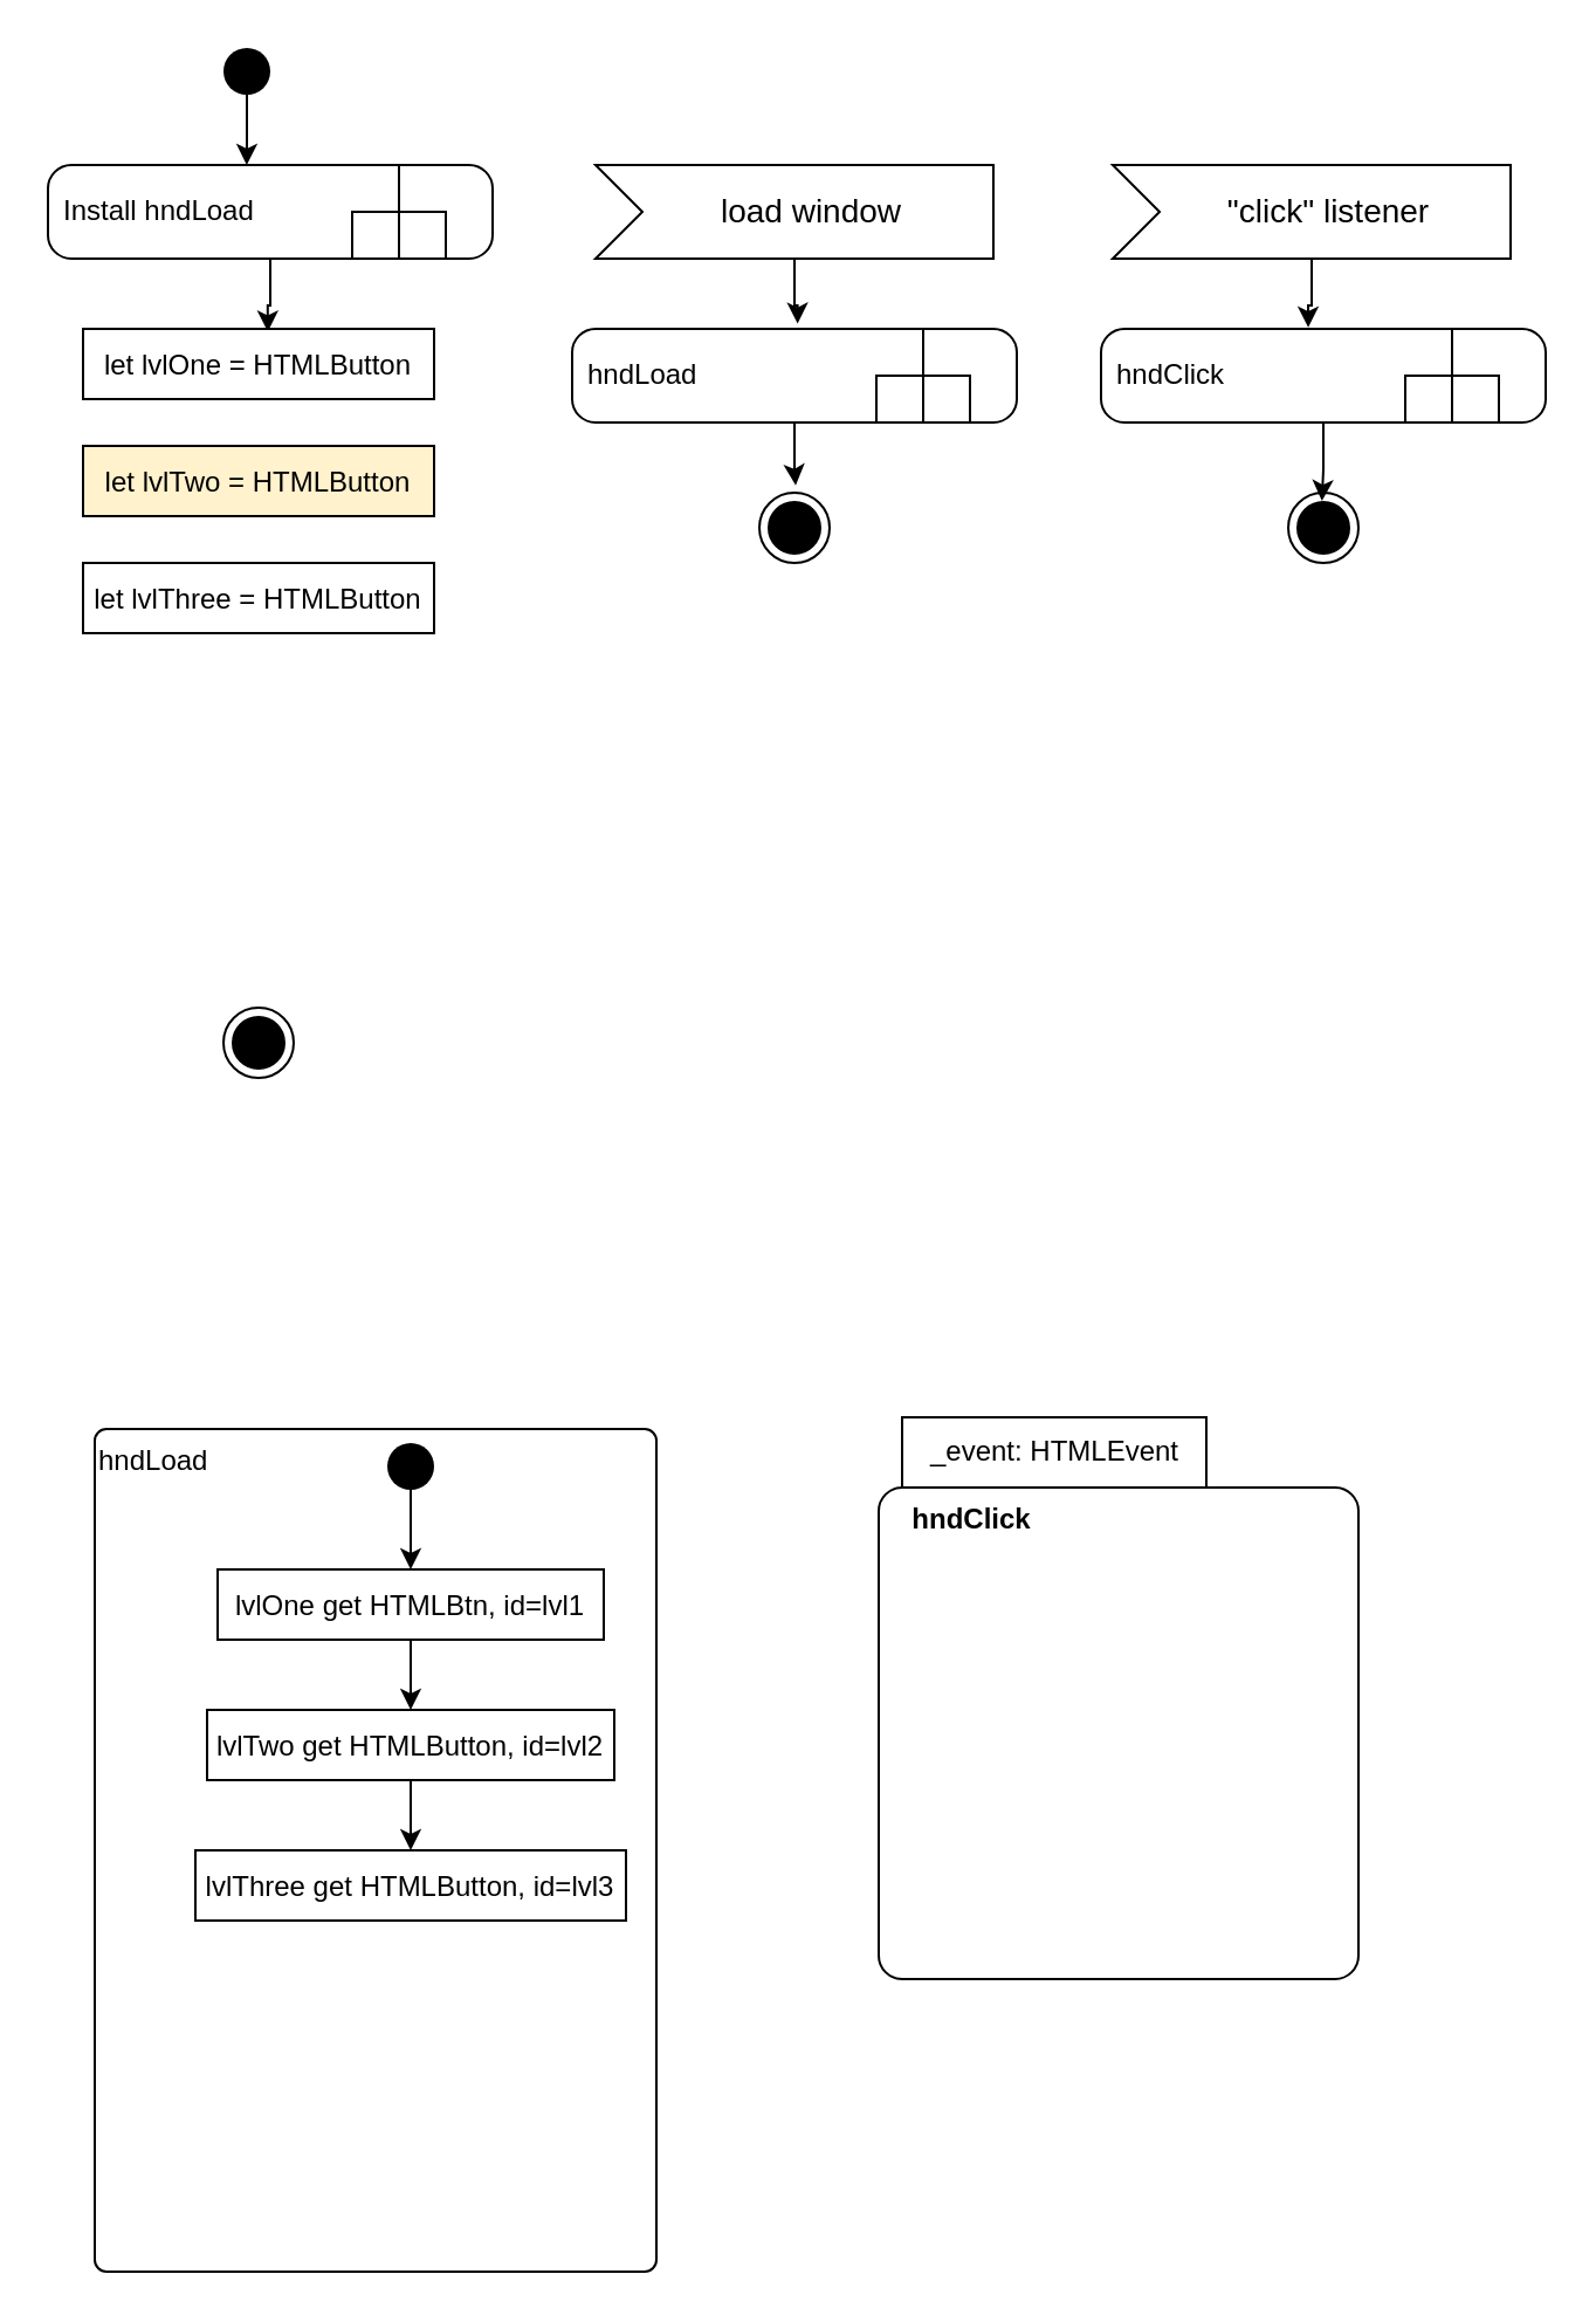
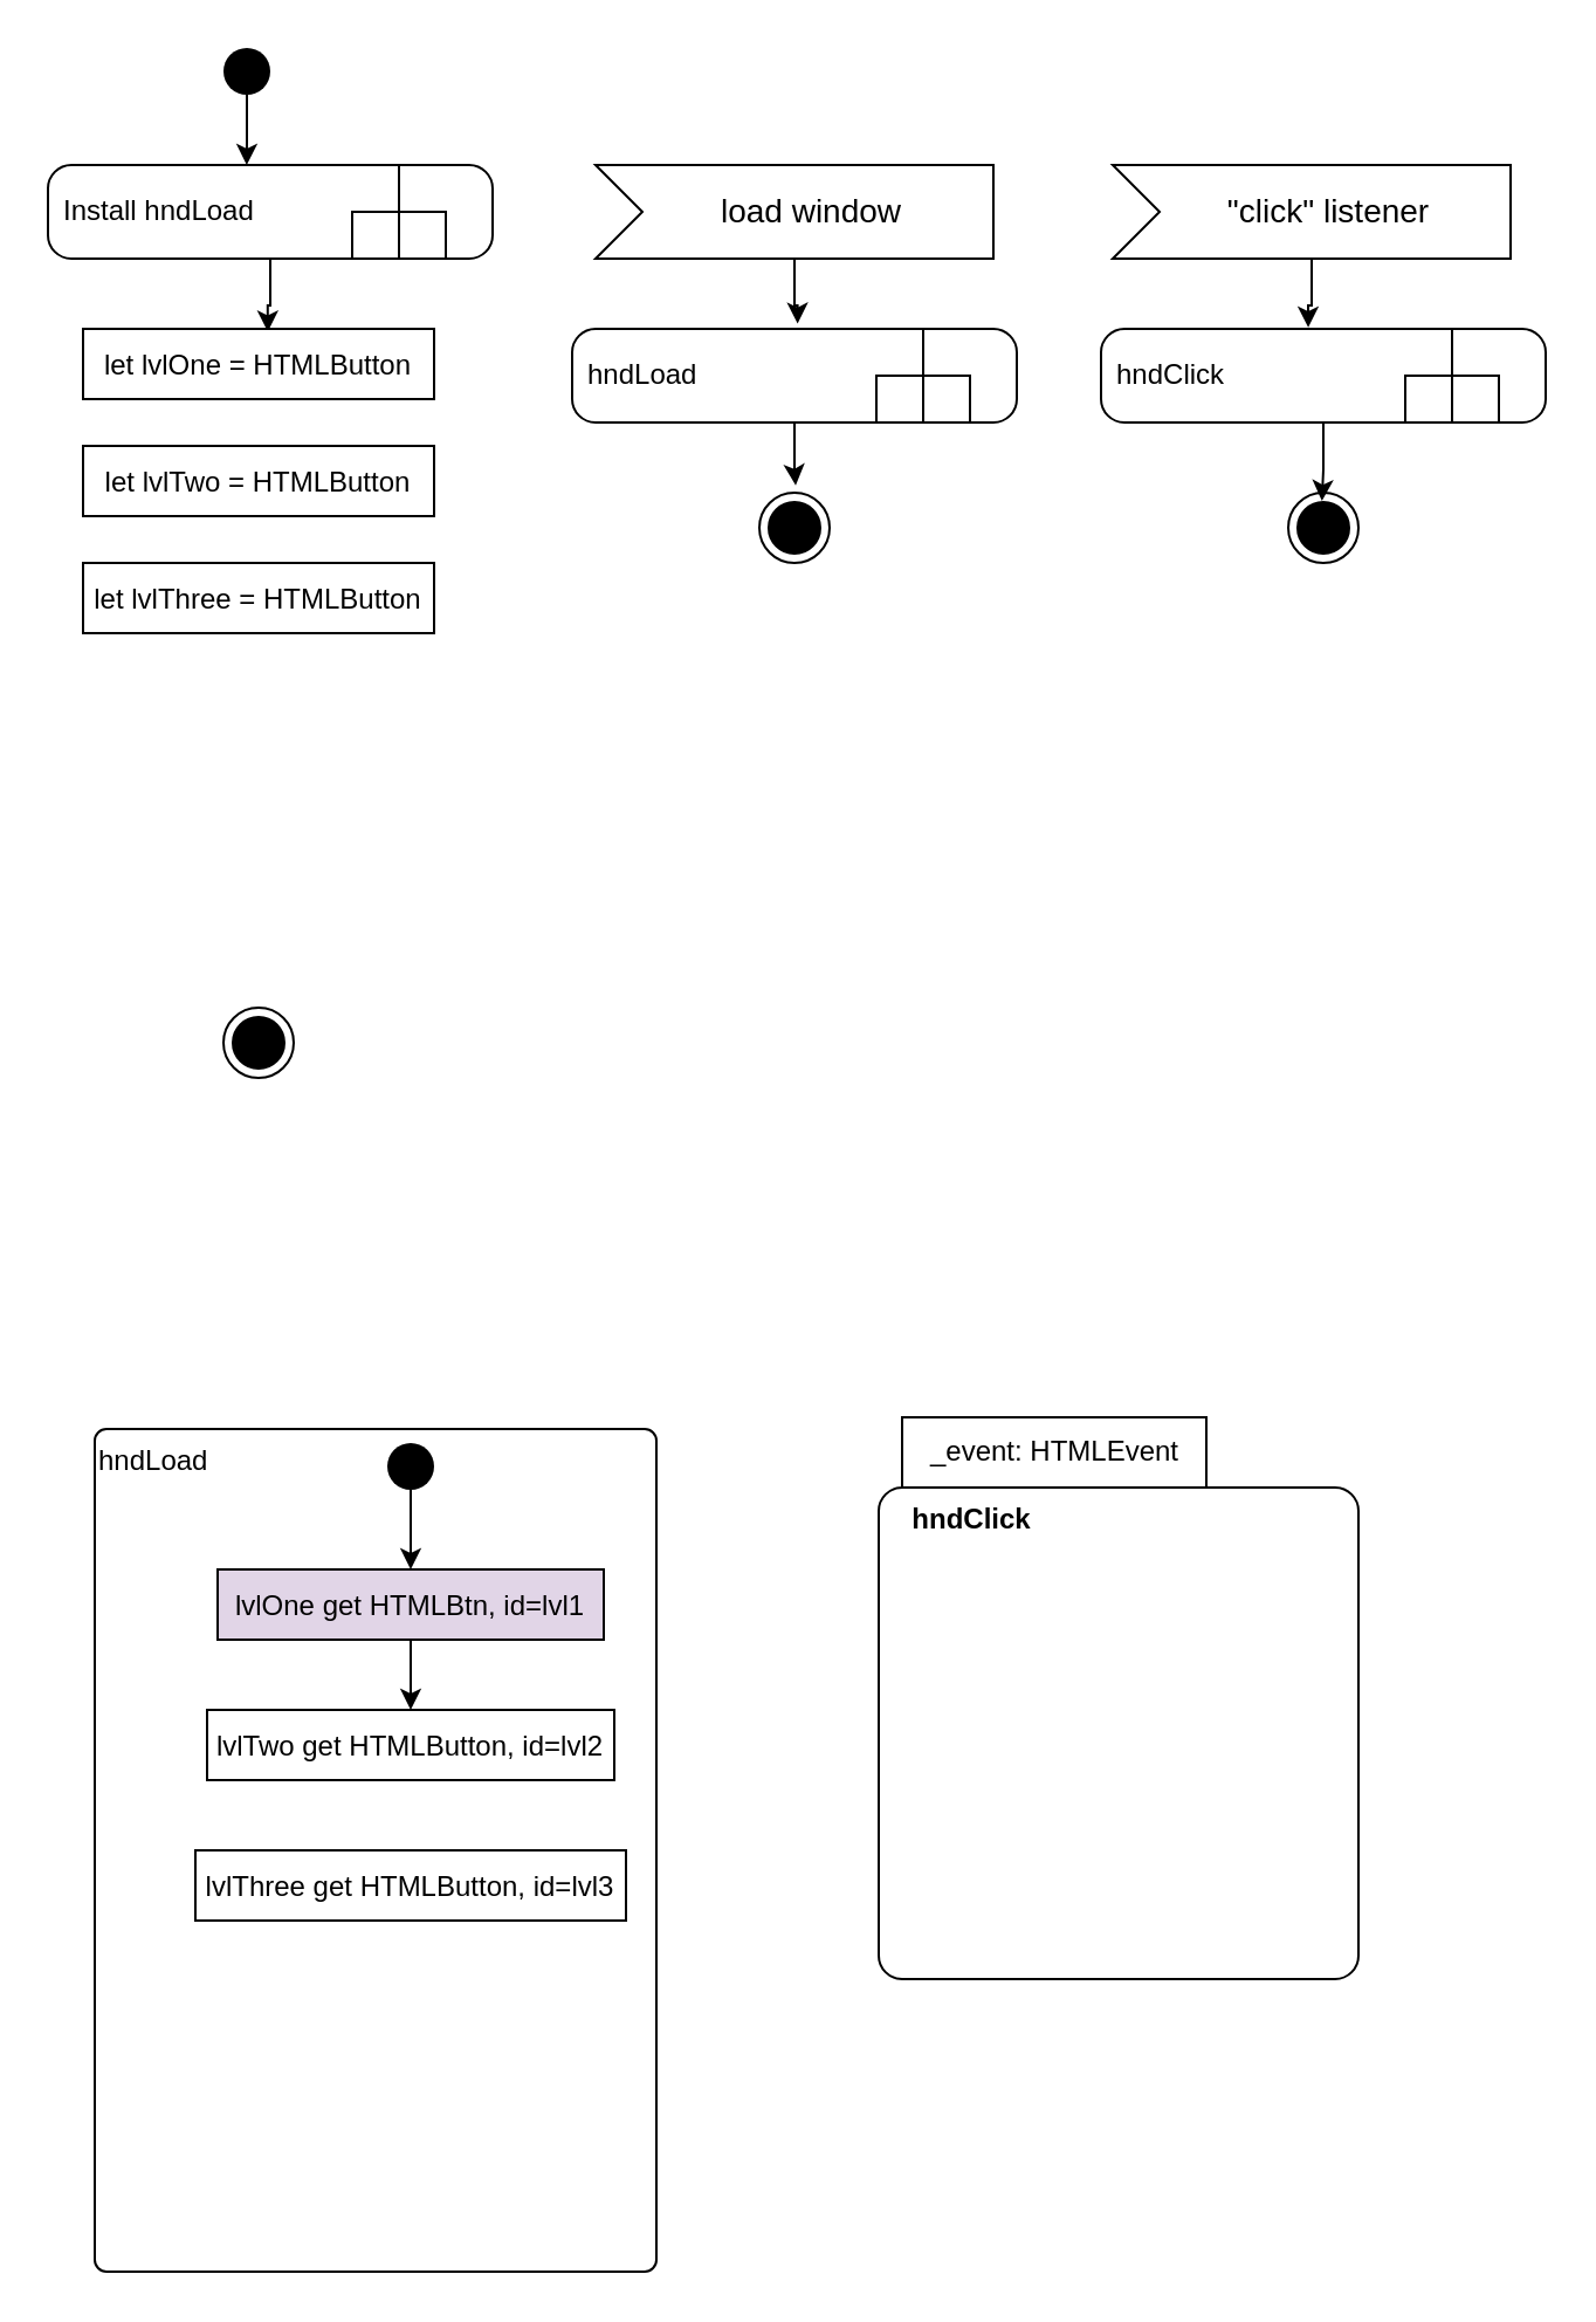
  <mxCell id="0" />
  <mxCell id="1" parent="0" />
  <mxCell id="2" style="edgeStyle=orthogonalEdgeStyle;rounded=0;orthogonalLoop=1;jettySize=auto;html=1;entryX=0.447;entryY=0;entryDx=0;entryDy=0;entryPerimeter=0;" parent="1" source="3" target="5" edge="1"><mxGeometry relative="1" as="geometry"><mxPoint x="105" y="60" as="targetPoint" /></mxGeometry></mxCell>
  <mxCell id="3" value="" style="ellipse;fillColor=#000000;strokeColor=none;" parent="1" vertex="1"><mxGeometry x="95" y="20" width="20" height="20" as="geometry" /></mxCell>
  <mxCell id="4" style="edgeStyle=orthogonalEdgeStyle;rounded=0;orthogonalLoop=1;jettySize=auto;html=1;entryX=0.526;entryY=0.04;entryDx=0;entryDy=0;entryPerimeter=0;" parent="1" source="5" target="27" edge="1"><mxGeometry relative="1" as="geometry" /></mxCell>
  <mxCell id="5" value="Install hndLoad" style="shape=mxgraph.uml25.behaviorAction;html=1;rounded=1;absoluteArcSize=1;arcSize=10;align=left;spacingLeft=5;" parent="1" vertex="1"><mxGeometry x="20" y="70" width="190" height="40" as="geometry" /></mxCell>
  <mxCell id="6" value="" style="ellipse;html=1;shape=endState;fillColor=#000000;strokeColor=#000000;" parent="1" vertex="1"><mxGeometry x="95" y="430" width="30" height="30" as="geometry" /></mxCell>
  <mxCell id="7" style="edgeStyle=orthogonalEdgeStyle;rounded=0;orthogonalLoop=1;jettySize=auto;html=1;entryX=0.466;entryY=-0.014;entryDx=0;entryDy=0;entryPerimeter=0;" parent="1" source="8" target="10" edge="1"><mxGeometry relative="1" as="geometry" /></mxCell>
  <mxCell id="8" value="&quot;click&quot; listener" style="html=1;shape=mxgraph.infographic.ribbonSimple;notch1=20;notch2=0;align=center;verticalAlign=middle;fontSize=14;fontStyle=0;fillColor=#FFFFFF;flipH=0;spacingRight=0;spacingLeft=14;" parent="1" vertex="1"><mxGeometry x="475" y="70" width="170" height="40" as="geometry" /></mxCell>
  <mxCell id="9" style="edgeStyle=orthogonalEdgeStyle;rounded=0;orthogonalLoop=1;jettySize=auto;html=1;entryX=0.48;entryY=0.117;entryDx=0;entryDy=0;entryPerimeter=0;" parent="1" source="10" target="11" edge="1"><mxGeometry relative="1" as="geometry" /></mxCell>
  <mxCell id="10" value="hndClick" style="shape=mxgraph.uml25.behaviorAction;html=1;rounded=1;absoluteArcSize=1;arcSize=10;align=left;spacingLeft=5;" parent="1" vertex="1"><mxGeometry x="470" y="140" width="190" height="40" as="geometry" /></mxCell>
  <mxCell id="11" value="" style="ellipse;html=1;shape=endState;fillColor=#000000;strokeColor=#000000;" parent="1" vertex="1"><mxGeometry x="550" y="210" width="30" height="30" as="geometry" /></mxCell>
  <mxCell id="12" value="_event: HTMLEvent" style="shape=folder;align=center;verticalAlign=middle;fontStyle=0;tabWidth=140;tabHeight=30;tabPosition=left;html=1;boundedLbl=1;labelInHeader=1;rounded=1;absoluteArcSize=1;arcSize=10;" parent="1" vertex="1"><mxGeometry x="375" y="605" width="205" height="240" as="geometry" /></mxCell>
  <mxCell id="13" value="hndClick" style="text;align=center;fontStyle=1;verticalAlign=middle;spacingLeft=3;spacingRight=3;strokeColor=none;rotatable=0;points=[[0,0.5],[1,0.5]];portConstraint=eastwest;" parent="1" vertex="1"><mxGeometry x="375" y="635" width="80" height="26" as="geometry" /></mxCell>
  <mxCell id="14" value="hndLoad" style="html=1;align=left;verticalAlign=top;rounded=1;absoluteArcSize=1;arcSize=10;dashed=0;" parent="1" vertex="1"><mxGeometry x="40" y="610" width="240" height="360" as="geometry" /></mxCell>
  <mxCell id="15" style="edgeStyle=orthogonalEdgeStyle;rounded=0;orthogonalLoop=1;jettySize=auto;html=1;entryX=0.5;entryY=0;entryDx=0;entryDy=0;" parent="1" source="16" target="23" edge="1"><mxGeometry relative="1" as="geometry" /></mxCell>
  <mxCell id="16" value="" style="ellipse;fillColor=#000000;strokeColor=none;" parent="1" vertex="1"><mxGeometry x="165" y="616" width="20" height="20" as="geometry" /></mxCell>
  <mxCell id="17" style="edgeStyle=orthogonalEdgeStyle;rounded=0;orthogonalLoop=1;jettySize=auto;html=1;entryX=0.507;entryY=-0.055;entryDx=0;entryDy=0;entryPerimeter=0;" parent="1" source="18" target="20" edge="1"><mxGeometry relative="1" as="geometry" /></mxCell>
  <mxCell id="18" value="load window" style="html=1;shape=mxgraph.infographic.ribbonSimple;notch1=20;notch2=0;align=center;verticalAlign=middle;fontSize=14;fontStyle=0;fillColor=#FFFFFF;flipH=0;spacingRight=0;spacingLeft=14;" parent="1" vertex="1"><mxGeometry x="254" y="70" width="170" height="40" as="geometry" /></mxCell>
  <mxCell id="19" style="edgeStyle=orthogonalEdgeStyle;rounded=0;orthogonalLoop=1;jettySize=auto;html=1;entryX=0.517;entryY=-0.106;entryDx=0;entryDy=0;entryPerimeter=0;" parent="1" source="20" target="21" edge="1"><mxGeometry relative="1" as="geometry" /></mxCell>
  <mxCell id="20" value="hndLoad" style="shape=mxgraph.uml25.behaviorAction;html=1;rounded=1;absoluteArcSize=1;arcSize=10;align=left;spacingLeft=5;" parent="1" vertex="1"><mxGeometry x="244" y="140" width="190" height="40" as="geometry" /></mxCell>
  <mxCell id="21" value="" style="ellipse;html=1;shape=endState;fillColor=#000000;strokeColor=#000000;" parent="1" vertex="1"><mxGeometry x="324" y="210" width="30" height="30" as="geometry" /></mxCell>
  <mxCell id="22" style="edgeStyle=orthogonalEdgeStyle;rounded=0;orthogonalLoop=1;jettySize=auto;html=1;entryX=0.5;entryY=0;entryDx=0;entryDy=0;" parent="1" source="23" target="25" edge="1"><mxGeometry relative="1" as="geometry" /></mxCell>
- <mxCell id="23" value="lvlOne get HTMLBtn, id=lvl1" style="fontStyle=0;" parent="1" vertex="1"><mxGeometry x="92.5" y="670" width="165" height="30" as="geometry" /></mxCell>
- <mxCell id="24" style="edgeStyle=orthogonalEdgeStyle;rounded=0;orthogonalLoop=1;jettySize=auto;html=1;entryX=0.5;entryY=0;entryDx=0;entryDy=0;" parent="1" source="25" target="26" edge="1"><mxGeometry relative="1" as="geometry" /></mxCell>
+ <mxCell id="23" value="lvlOne get HTMLBtn, id=lvl1" style="fontStyle=0;fillColor=#e1d5e7;" parent="1" vertex="1"><mxGeometry x="92.5" y="670" width="165" height="30" as="geometry" /></mxCell>
  <mxCell id="25" value="lvlTwo get HTMLButton, id=lvl2" style="fontStyle=0;" parent="1" vertex="1"><mxGeometry x="88" y="730" width="174" height="30" as="geometry" /></mxCell>
  <mxCell id="26" value="lvlThree get HTMLButton, id=lvl3" style="fontStyle=0;" parent="1" vertex="1"><mxGeometry x="83" y="790" width="184" height="30" as="geometry" /></mxCell>
  <mxCell id="27" value="let lvlOne = HTMLButton" style="fontStyle=0;" parent="1" vertex="1"><mxGeometry x="35" y="140" width="150" height="30" as="geometry" /></mxCell>
- <mxCell id="28" value="let lvlTwo = HTMLButton" style="fontStyle=0;fillColor=#fff2cc;" parent="1" vertex="1"><mxGeometry x="35" y="190" width="150" height="30" as="geometry" /></mxCell>
+ <mxCell id="28" value="let lvlTwo = HTMLButton" style="fontStyle=0;" parent="1" vertex="1"><mxGeometry x="35" y="190" width="150" height="30" as="geometry" /></mxCell>
  <mxCell id="29" value="let lvlThree = HTMLButton" style="fontStyle=0;" parent="1" vertex="1"><mxGeometry x="35" y="240" width="150" height="30" as="geometry" /></mxCell>
